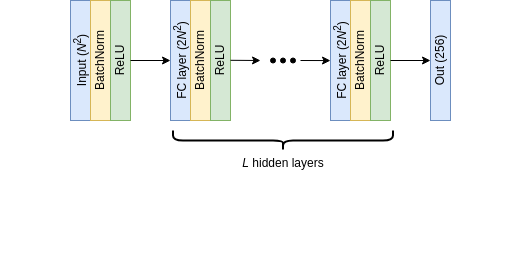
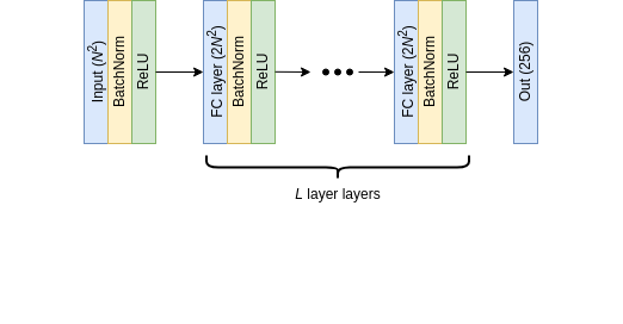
  <mxCell id="0" />
  <mxCell id="1" parent="0" />
  <mxCell id="2" value="Input (&lt;i&gt;N&lt;/i&gt;&lt;sup&gt;2&lt;/sup&gt;)" style="rounded=0;whiteSpace=wrap;html=1;direction=south;rotation=-90;fillColor=#dae8fc;strokeColor=#6c8ebf;" vertex="1" parent="1"><mxGeometry x="20" y="40" width="120" height="20" as="geometry" /></mxCell>
  <mxCell id="3" value="BatchNorm" style="rounded=0;whiteSpace=wrap;html=1;direction=south;rotation=-90;fillColor=#fff2cc;strokeColor=#d6b656;" vertex="1" parent="1"><mxGeometry x="40" y="40" width="120" height="20" as="geometry" /></mxCell>
  <mxCell id="4" value="ReLU" style="rounded=0;whiteSpace=wrap;html=1;direction=south;rotation=-90;fillColor=#d5e8d4;strokeColor=#82b366;" vertex="1" parent="1"><mxGeometry x="60" y="40" width="120" height="20" as="geometry" /></mxCell>
  <mxCell id="5" value="FC layer (2&lt;i&gt;N&lt;/i&gt;&lt;sup style=&quot;&quot;&gt;2&lt;/sup&gt;)" style="rounded=0;whiteSpace=wrap;html=1;direction=south;rotation=-90;fillColor=#dae8fc;strokeColor=#6c8ebf;" vertex="1" parent="1"><mxGeometry x="120" y="40" width="120" height="20" as="geometry" /></mxCell>
  <mxCell id="6" value="Out (256)" style="rounded=0;whiteSpace=wrap;html=1;direction=south;rotation=-90;fillColor=#dae8fc;strokeColor=#6c8ebf;" vertex="1" parent="1"><mxGeometry x="380" y="40" width="120" height="20" as="geometry" /></mxCell>
  <mxCell id="7" value="BatchNorm" style="rounded=0;whiteSpace=wrap;html=1;direction=south;rotation=-90;fillColor=#fff2cc;strokeColor=#d6b656;" vertex="1" parent="1"><mxGeometry x="140" y="40" width="120" height="20" as="geometry" /></mxCell>
  <mxCell id="8" value="ReLU" style="rounded=0;whiteSpace=wrap;html=1;direction=south;rotation=-90;fillColor=#d5e8d4;strokeColor=#82b366;" vertex="1" parent="1"><mxGeometry x="160" y="40" width="120" height="20" as="geometry" /></mxCell>
  <mxCell id="9" value="FC layer (2&lt;i&gt;N&lt;/i&gt;&lt;sup&gt;2&lt;/sup&gt;)" style="rounded=0;whiteSpace=wrap;html=1;direction=south;rotation=-90;fillColor=#dae8fc;strokeColor=#6c8ebf;" vertex="1" parent="1"><mxGeometry x="280" y="40" width="120" height="20" as="geometry" /></mxCell>
  <mxCell id="10" value="BatchNorm" style="rounded=0;whiteSpace=wrap;html=1;direction=south;rotation=-90;fillColor=#fff2cc;strokeColor=#d6b656;" vertex="1" parent="1"><mxGeometry x="300" y="40" width="120" height="20" as="geometry" /></mxCell>
  <mxCell id="11" value="ReLU" style="rounded=0;whiteSpace=wrap;html=1;direction=south;rotation=-90;fillColor=#d5e8d4;strokeColor=#82b366;" vertex="1" parent="1"><mxGeometry x="320" y="40" width="120" height="20" as="geometry" /></mxCell>
  <mxCell id="12" value="" style="endArrow=classic;html=1;rounded=0;exitX=1;exitY=0.5;exitDx=0;exitDy=0;entryX=0;entryY=0.5;entryDx=0;entryDy=0;" edge="1" parent="1" source="4" target="5"><mxGeometry width="50" height="50" relative="1" as="geometry"><mxPoint x="200" y="50" as="sourcePoint" /><mxPoint x="250" y="0" as="targetPoint" /></mxGeometry></mxCell>
  <mxCell id="13" value="" style="endArrow=classic;html=1;rounded=0;exitX=1;exitY=0.5;exitDx=0;exitDy=0;entryX=0;entryY=0.5;entryDx=0;entryDy=0;" edge="1" parent="1"><mxGeometry width="50" height="50" relative="1" as="geometry"><mxPoint x="390" y="50" as="sourcePoint" /><mxPoint x="430" y="50" as="targetPoint" /></mxGeometry></mxCell>
  <mxCell id="14" value="" style="ellipse;whiteSpace=wrap;html=1;fillColor=#000000;" vertex="1" parent="1"><mxGeometry x="270" y="47.5" width="5" height="5" as="geometry" /></mxCell>
  <mxCell id="15" value="" style="endArrow=classic;html=1;rounded=0;exitX=1;exitY=0.5;exitDx=0;exitDy=0;" edge="1" parent="1"><mxGeometry width="50" height="50" relative="1" as="geometry"><mxPoint x="230" y="49.8" as="sourcePoint" /><mxPoint x="260" y="50" as="targetPoint" /></mxGeometry></mxCell>
  <mxCell id="16" value="" style="ellipse;whiteSpace=wrap;html=1;fillColor=#000000;" vertex="1" parent="1"><mxGeometry x="280" y="47.5" width="5" height="5" as="geometry" /></mxCell>
  <mxCell id="17" value="" style="ellipse;whiteSpace=wrap;html=1;fillColor=#000000;" vertex="1" parent="1"><mxGeometry x="290" y="47.5" width="5" height="5" as="geometry" /></mxCell>
  <mxCell id="18" value="" style="endArrow=classic;html=1;rounded=0;" edge="1" parent="1"><mxGeometry width="50" height="50" relative="1" as="geometry"><mxPoint x="300" y="50" as="sourcePoint" /><mxPoint x="330" y="50.08" as="targetPoint" /></mxGeometry></mxCell>
  <mxCell id="19" value="" style="shape=curlyBracket;whiteSpace=wrap;html=1;rounded=1;flipH=1;labelPosition=right;verticalLabelPosition=middle;align=left;verticalAlign=middle;rotation=90;size=0.5;strokeWidth=2;shadow=0;fillStyle=auto;" vertex="1" parent="1"><mxGeometry x="272.5" y="20" width="20" height="220" as="geometry" /></mxCell>
- <mxCell id="20" value="&lt;i&gt;L&lt;/i&gt; hidden layers" style="text;html=1;strokeColor=none;fillColor=none;align=center;verticalAlign=middle;whiteSpace=wrap;rounded=0;" vertex="1" parent="1"><mxGeometry x="233.75" y="137.5" width="97.5" height="30" as="geometry" /></mxCell>
+ <mxCell id="20" value="&lt;i&gt;L&lt;/i&gt; layer layers" style="text;html=1;strokeColor=none;fillColor=none;align=center;verticalAlign=middle;whiteSpace=wrap;rounded=0;" vertex="1" parent="1"><mxGeometry x="233.75" y="137.5" width="97.5" height="30" as="geometry" /></mxCell>
